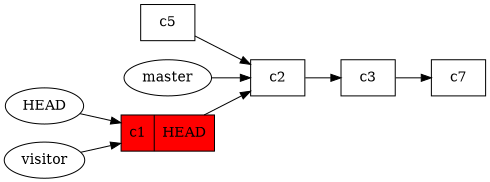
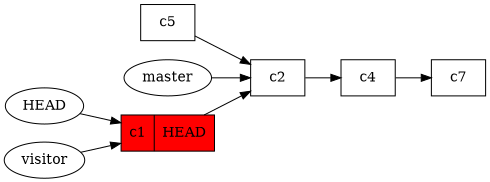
  digraph {
    rankdir=LR
    node [shape=record]
    n1 [fillcolor=red1 label="{c1|HEAD}" style=filled]
    n2 [label=c2]
-   n3 [label=c3]
+   n3 [label=c4]
    n4 [label=c7]
    n5 [label=c5]
    n6 [label=HEAD shape=""]
    n7 [label=visitor shape=""]
    n8 [label=master shape=""]
    n1 -> n2
    n2 -> n3
    n3 -> n4
    n5 -> n2
    n6 -> n1
    n7 -> n1
    n8 -> n2
  }
